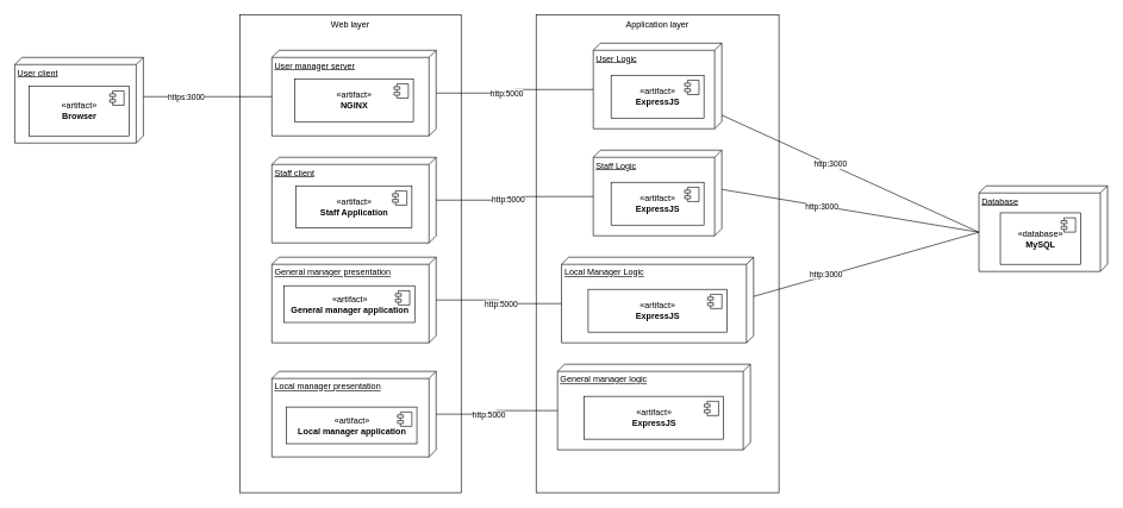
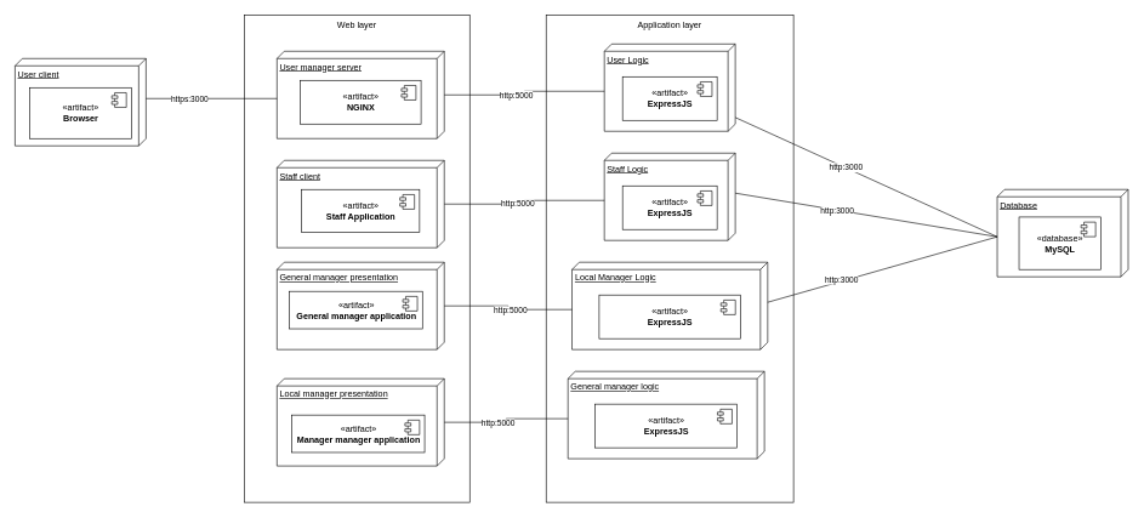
  <mxCell id="0" />
  <mxCell id="1" parent="0" />
  <mxCell id="2" value="" style="group" parent="1" vertex="1" connectable="0"><mxGeometry x="1370" y="260" width="180" height="120" as="geometry" /></mxCell>
  <mxCell id="3" value="Database" style="verticalAlign=top;align=left;spacingTop=8;spacingLeft=2;spacingRight=12;shape=cube;size=10;direction=south;fontStyle=4;html=1;" parent="2" vertex="1"><mxGeometry width="180" height="120" as="geometry" /></mxCell>
  <mxCell id="4" value="«database»&lt;br&gt;&lt;b&gt;MySQL&lt;/b&gt;" style="html=1;dropTarget=0;" parent="2" vertex="1"><mxGeometry x="30" y="37.86" width="112.22" height="72.14" as="geometry" /></mxCell>
  <mxCell id="5" value="" style="shape=module;jettyWidth=8;jettyHeight=4;" parent="4" vertex="1"><mxGeometry x="1" width="20" height="20" relative="1" as="geometry"><mxPoint x="-27" y="7" as="offset" /></mxGeometry></mxCell>
  <mxCell id="6" value="" style="group" parent="1" vertex="1" connectable="0"><mxGeometry x="335" y="20" width="310" height="670" as="geometry" /></mxCell>
  <mxCell id="7" value="Web layer" style="rounded=0;whiteSpace=wrap;html=1;align=center;horizontal=1;verticalAlign=top;" parent="6" vertex="1"><mxGeometry width="310" height="670" as="geometry" /></mxCell>
  <mxCell id="8" value="" style="group" parent="6" vertex="1" connectable="0"><mxGeometry x="45" y="50" width="230" height="120" as="geometry" /></mxCell>
  <mxCell id="9" value="User manager server" style="verticalAlign=top;align=left;spacingTop=8;spacingLeft=2;spacingRight=12;shape=cube;size=10;direction=south;fontStyle=4;html=1;" parent="8" vertex="1"><mxGeometry width="230.0" height="120" as="geometry" /></mxCell>
  <mxCell id="10" value="«artifact»&lt;br&gt;&lt;b&gt;NGINX&lt;/b&gt;" style="html=1;dropTarget=0;" parent="8" vertex="1"><mxGeometry x="31.944" y="40" width="166.111" height="60" as="geometry" /></mxCell>
  <mxCell id="11" value="" style="shape=module;jettyWidth=8;jettyHeight=4;" parent="10" vertex="1"><mxGeometry x="1" width="20" height="20" relative="1" as="geometry"><mxPoint x="-27" y="7" as="offset" /></mxGeometry></mxCell>
  <mxCell id="12" value="" style="group" parent="6" vertex="1" connectable="0"><mxGeometry x="45" y="200" width="230" height="120" as="geometry" /></mxCell>
  <mxCell id="13" value="Staff client" style="verticalAlign=top;align=left;spacingTop=8;spacingLeft=2;spacingRight=12;shape=cube;size=10;direction=south;fontStyle=4;html=1;" parent="12" vertex="1"><mxGeometry width="230" height="120" as="geometry" /></mxCell>
  <mxCell id="14" value="«artifact»&lt;br&gt;&lt;b&gt;Staff Application&lt;/b&gt;" style="html=1;dropTarget=0;" parent="12" vertex="1"><mxGeometry x="33.977" y="40" width="162.045" height="58.57" as="geometry" /></mxCell>
  <mxCell id="15" value="" style="shape=module;jettyWidth=8;jettyHeight=4;" parent="14" vertex="1"><mxGeometry x="1" width="20" height="20" relative="1" as="geometry"><mxPoint x="-27" y="7" as="offset" /></mxGeometry></mxCell>
  <mxCell id="16" value="" style="group" parent="6" vertex="1" connectable="0"><mxGeometry x="45" y="500" width="230" height="120" as="geometry" /></mxCell>
  <mxCell id="17" value="Local manager presentation" style="verticalAlign=top;align=left;spacingTop=8;spacingLeft=2;spacingRight=12;shape=cube;size=10;direction=south;fontStyle=4;html=1;" parent="16" vertex="1"><mxGeometry width="230" height="120" as="geometry" /></mxCell>
- <mxCell id="18" value="«artifact»&lt;br&gt;&lt;b&gt;Local manager application&lt;/b&gt;" style="html=1;dropTarget=0;" parent="16" vertex="1"><mxGeometry x="20" y="50" width="183" height="51.43" as="geometry" /></mxCell>
+ <mxCell id="18" value="«artifact»&lt;br&gt;&lt;b&gt;Manager manager application&lt;/b&gt;" style="html=1;dropTarget=0;" parent="16" vertex="1"><mxGeometry x="20" y="50" width="183" height="51.43" as="geometry" /></mxCell>
  <mxCell id="19" value="" style="shape=module;jettyWidth=8;jettyHeight=4;" parent="18" vertex="1"><mxGeometry x="1" width="20" height="20" relative="1" as="geometry"><mxPoint x="-27" y="7" as="offset" /></mxGeometry></mxCell>
  <mxCell id="20" value="" style="group" parent="6" vertex="1" connectable="0"><mxGeometry x="45" y="340" width="230" height="120" as="geometry" /></mxCell>
  <mxCell id="21" value="" style="group" parent="20" vertex="1" connectable="0"><mxGeometry width="230" height="120" as="geometry" /></mxCell>
  <mxCell id="22" value="General manager presentation" style="verticalAlign=top;align=left;spacingTop=8;spacingLeft=2;spacingRight=12;shape=cube;size=10;direction=south;fontStyle=4;html=1;" parent="21" vertex="1"><mxGeometry width="230" height="120" as="geometry" /></mxCell>
  <mxCell id="23" value="«artifact»&lt;br&gt;&lt;b&gt;General manager application&lt;/b&gt;" style="html=1;dropTarget=0;" parent="21" vertex="1"><mxGeometry x="17" y="40" width="183" height="51.43" as="geometry" /></mxCell>
  <mxCell id="24" value="" style="shape=module;jettyWidth=8;jettyHeight=4;" parent="23" vertex="1"><mxGeometry x="1" width="20" height="20" relative="1" as="geometry"><mxPoint x="-27" y="7" as="offset" /></mxGeometry></mxCell>
  <mxCell id="25" value="" style="group" parent="1" vertex="1" connectable="0"><mxGeometry x="750" y="20" width="340" height="670" as="geometry" /></mxCell>
  <mxCell id="26" value="Application layer" style="rounded=0;whiteSpace=wrap;html=1;align=center;verticalAlign=top;" parent="25" vertex="1"><mxGeometry width="340" height="670" as="geometry" /></mxCell>
  <mxCell id="27" value="" style="group" parent="25" vertex="1" connectable="0"><mxGeometry x="35.5" y="340" width="269" height="120" as="geometry" /></mxCell>
  <mxCell id="28" value="Local Manager Logic" style="verticalAlign=top;align=left;spacingTop=8;spacingLeft=2;spacingRight=12;shape=cube;size=10;direction=south;fontStyle=4;html=1;" parent="27" vertex="1"><mxGeometry width="269" height="120" as="geometry" /></mxCell>
  <mxCell id="29" value="«artifact»&lt;br&gt;&lt;b&gt;ExpressJS&lt;/b&gt;" style="html=1;dropTarget=0;align=center;" parent="27" vertex="1"><mxGeometry x="37.361" y="45" width="194.278" height="60" as="geometry" /></mxCell>
  <mxCell id="30" value="" style="shape=module;jettyWidth=8;jettyHeight=4;" parent="29" vertex="1"><mxGeometry x="1" width="20" height="20" relative="1" as="geometry"><mxPoint x="-27" y="7" as="offset" /></mxGeometry></mxCell>
  <mxCell id="31" value="" style="group" parent="25" vertex="1" connectable="0"><mxGeometry x="80" y="190" width="180" height="120" as="geometry" /></mxCell>
  <mxCell id="32" value="Staff Logic" style="verticalAlign=top;align=left;spacingTop=8;spacingLeft=2;spacingRight=12;shape=cube;size=10;direction=south;fontStyle=4;html=1;" parent="31" vertex="1"><mxGeometry width="180" height="120" as="geometry" /></mxCell>
  <mxCell id="33" value="«artifact»&lt;br&gt;&lt;b&gt;ExpressJS&lt;/b&gt;" style="html=1;dropTarget=0;align=center;" parent="31" vertex="1"><mxGeometry x="25" y="45" width="130" height="60" as="geometry" /></mxCell>
  <mxCell id="34" value="" style="shape=module;jettyWidth=8;jettyHeight=4;" parent="33" vertex="1"><mxGeometry x="1" width="20" height="20" relative="1" as="geometry"><mxPoint x="-27" y="7" as="offset" /></mxGeometry></mxCell>
  <mxCell id="35" value="" style="group" parent="25" vertex="1" connectable="0"><mxGeometry x="30" y="490" width="270" height="120" as="geometry" /></mxCell>
  <mxCell id="36" value="General manager logic" style="verticalAlign=top;align=left;spacingTop=8;spacingLeft=2;spacingRight=12;shape=cube;size=10;direction=south;fontStyle=4;html=1;" parent="35" vertex="1"><mxGeometry width="270" height="120" as="geometry" /></mxCell>
  <mxCell id="37" value="«artifact»&lt;br&gt;&lt;b&gt;ExpressJS&lt;/b&gt;" style="html=1;dropTarget=0;align=center;" parent="35" vertex="1"><mxGeometry x="37.5" y="45" width="195" height="60" as="geometry" /></mxCell>
  <mxCell id="38" value="" style="shape=module;jettyWidth=8;jettyHeight=4;" parent="37" vertex="1"><mxGeometry x="1" width="20" height="20" relative="1" as="geometry"><mxPoint x="-27" y="7" as="offset" /></mxGeometry></mxCell>
  <mxCell id="39" value="" style="group" parent="25" vertex="1" connectable="0"><mxGeometry x="80" y="40" width="180" height="120" as="geometry" /></mxCell>
  <mxCell id="40" value="User Logic" style="verticalAlign=top;align=left;spacingTop=8;spacingLeft=2;spacingRight=12;shape=cube;size=10;direction=south;fontStyle=4;html=1;" parent="39" vertex="1"><mxGeometry width="180" height="120" as="geometry" /></mxCell>
  <mxCell id="41" value="«artifact»&lt;br&gt;&lt;b&gt;ExpressJS&lt;/b&gt;" style="html=1;dropTarget=0;align=center;" parent="39" vertex="1"><mxGeometry x="25" y="45" width="130" height="60" as="geometry" /></mxCell>
  <mxCell id="42" value="" style="shape=module;jettyWidth=8;jettyHeight=4;" parent="41" vertex="1"><mxGeometry x="1" width="20" height="20" relative="1" as="geometry"><mxPoint x="-27" y="7" as="offset" /></mxGeometry></mxCell>
  <mxCell id="43" style="edgeStyle=orthogonalEdgeStyle;rounded=0;orthogonalLoop=1;jettySize=auto;html=1;entryX=0;entryY=0;entryDx=65;entryDy=180;entryPerimeter=0;endArrow=none;endFill=0;" parent="1" source="9" target="40" edge="1"><mxGeometry relative="1" as="geometry" /></mxCell>
  <mxCell id="44" value="http:5000" style="edgeLabel;html=1;align=center;verticalAlign=middle;resizable=0;points=[];" parent="43" vertex="1" connectable="0"><mxGeometry x="-0.129" relative="1" as="geometry"><mxPoint as="offset" /></mxGeometry></mxCell>
  <mxCell id="45" style="edgeStyle=orthogonalEdgeStyle;rounded=0;orthogonalLoop=1;jettySize=auto;html=1;entryX=0;entryY=0;entryDx=65;entryDy=180;entryPerimeter=0;endArrow=none;endFill=0;" parent="1" source="13" target="32" edge="1"><mxGeometry relative="1" as="geometry" /></mxCell>
  <mxCell id="46" value="http:5000" style="edgeLabel;html=1;align=center;verticalAlign=middle;resizable=0;points=[];" parent="45" vertex="1" connectable="0"><mxGeometry x="-0.111" y="1" relative="1" as="geometry"><mxPoint as="offset" /></mxGeometry></mxCell>
  <mxCell id="47" style="edgeStyle=orthogonalEdgeStyle;rounded=0;orthogonalLoop=1;jettySize=auto;html=1;entryX=0;entryY=0;entryDx=65;entryDy=269;entryPerimeter=0;endArrow=none;endFill=0;" parent="1" source="22" target="28" edge="1"><mxGeometry relative="1" as="geometry" /></mxCell>
  <mxCell id="48" value="http:5000" style="edgeLabel;html=1;align=center;verticalAlign=middle;resizable=0;points=[];" parent="47" vertex="1" connectable="0"><mxGeometry x="0.053" y="-1" relative="1" as="geometry"><mxPoint as="offset" /></mxGeometry></mxCell>
  <mxCell id="49" style="edgeStyle=orthogonalEdgeStyle;rounded=0;orthogonalLoop=1;jettySize=auto;html=1;entryX=0;entryY=0;entryDx=65;entryDy=270;entryPerimeter=0;endArrow=none;endFill=0;" parent="1" source="17" target="36" edge="1"><mxGeometry relative="1" as="geometry" /></mxCell>
  <mxCell id="50" value="http:5000" style="edgeLabel;html=1;align=center;verticalAlign=middle;resizable=0;points=[];" parent="49" vertex="1" connectable="0"><mxGeometry x="-0.166" y="-1" relative="1" as="geometry"><mxPoint as="offset" /></mxGeometry></mxCell>
  <mxCell id="51" style="rounded=0;orthogonalLoop=1;jettySize=auto;html=1;entryX=0;entryY=0;entryDx=65;entryDy=180;entryPerimeter=0;endArrow=none;endFill=0;" parent="1" source="40" target="3" edge="1"><mxGeometry relative="1" as="geometry" /></mxCell>
  <mxCell id="52" value="http:3000" style="edgeLabel;html=1;align=center;verticalAlign=middle;resizable=0;points=[];" parent="51" vertex="1" connectable="0"><mxGeometry x="-0.161" relative="1" as="geometry"><mxPoint as="offset" /></mxGeometry></mxCell>
  <mxCell id="53" style="edgeStyle=none;rounded=0;orthogonalLoop=1;jettySize=auto;html=1;exitX=0;exitY=0;exitDx=55;exitDy=0;exitPerimeter=0;entryX=0;entryY=0;entryDx=65;entryDy=180;entryPerimeter=0;endArrow=none;endFill=0;" parent="1" source="32" target="3" edge="1"><mxGeometry relative="1" as="geometry" /></mxCell>
  <mxCell id="54" value="http:3000" style="edgeLabel;html=1;align=center;verticalAlign=middle;resizable=0;points=[];" parent="53" vertex="1" connectable="0"><mxGeometry x="-0.222" y="-1" relative="1" as="geometry"><mxPoint as="offset" /></mxGeometry></mxCell>
  <mxCell id="55" style="edgeStyle=none;rounded=0;orthogonalLoop=1;jettySize=auto;html=1;exitX=0;exitY=0;exitDx=55;exitDy=0;exitPerimeter=0;endArrow=none;endFill=0;entryX=0;entryY=0;entryDx=65;entryDy=180;entryPerimeter=0;" parent="1" source="28" target="3" edge="1"><mxGeometry relative="1" as="geometry"><mxPoint x="1340" y="340" as="targetPoint" /></mxGeometry></mxCell>
  <mxCell id="56" value="http:3000" style="edgeLabel;html=1;align=center;verticalAlign=middle;resizable=0;points=[];" parent="55" vertex="1" connectable="0"><mxGeometry x="-0.353" y="2" relative="1" as="geometry"><mxPoint as="offset" /></mxGeometry></mxCell>
  <mxCell id="57" value="" style="group" vertex="1" connectable="0" parent="1"><mxGeometry x="20" y="80" width="180" height="120" as="geometry" /></mxCell>
  <mxCell id="58" value="User client" style="verticalAlign=top;align=left;spacingTop=8;spacingLeft=2;spacingRight=12;shape=cube;size=10;direction=south;fontStyle=4;html=1;" vertex="1" parent="57"><mxGeometry width="180" height="120" as="geometry" /></mxCell>
  <mxCell id="59" value="«artifact»&lt;br&gt;&lt;b&gt;Browser&lt;/b&gt;" style="html=1;dropTarget=0;" vertex="1" parent="57"><mxGeometry x="20" y="40" width="140" height="70" as="geometry" /></mxCell>
  <mxCell id="60" value="" style="shape=module;jettyWidth=8;jettyHeight=4;" vertex="1" parent="59"><mxGeometry x="1" width="20" height="20" relative="1" as="geometry"><mxPoint x="-27" y="7" as="offset" /></mxGeometry></mxCell>
  <mxCell id="61" style="edgeStyle=orthogonalEdgeStyle;rounded=0;orthogonalLoop=1;jettySize=auto;html=1;exitX=0;exitY=0;exitDx=55;exitDy=0;exitPerimeter=0;entryX=0;entryY=0;entryDx=65;entryDy=230.0;entryPerimeter=0;endArrow=none;endFill=0;" edge="1" parent="1" source="58" target="9"><mxGeometry relative="1" as="geometry" /></mxCell>
  <mxCell id="62" value="https:3000" style="edgeLabel;html=1;align=center;verticalAlign=middle;resizable=0;points=[];" vertex="1" connectable="0" parent="61"><mxGeometry x="-0.52" y="1" relative="1" as="geometry"><mxPoint x="16" y="1" as="offset" /></mxGeometry></mxCell>
